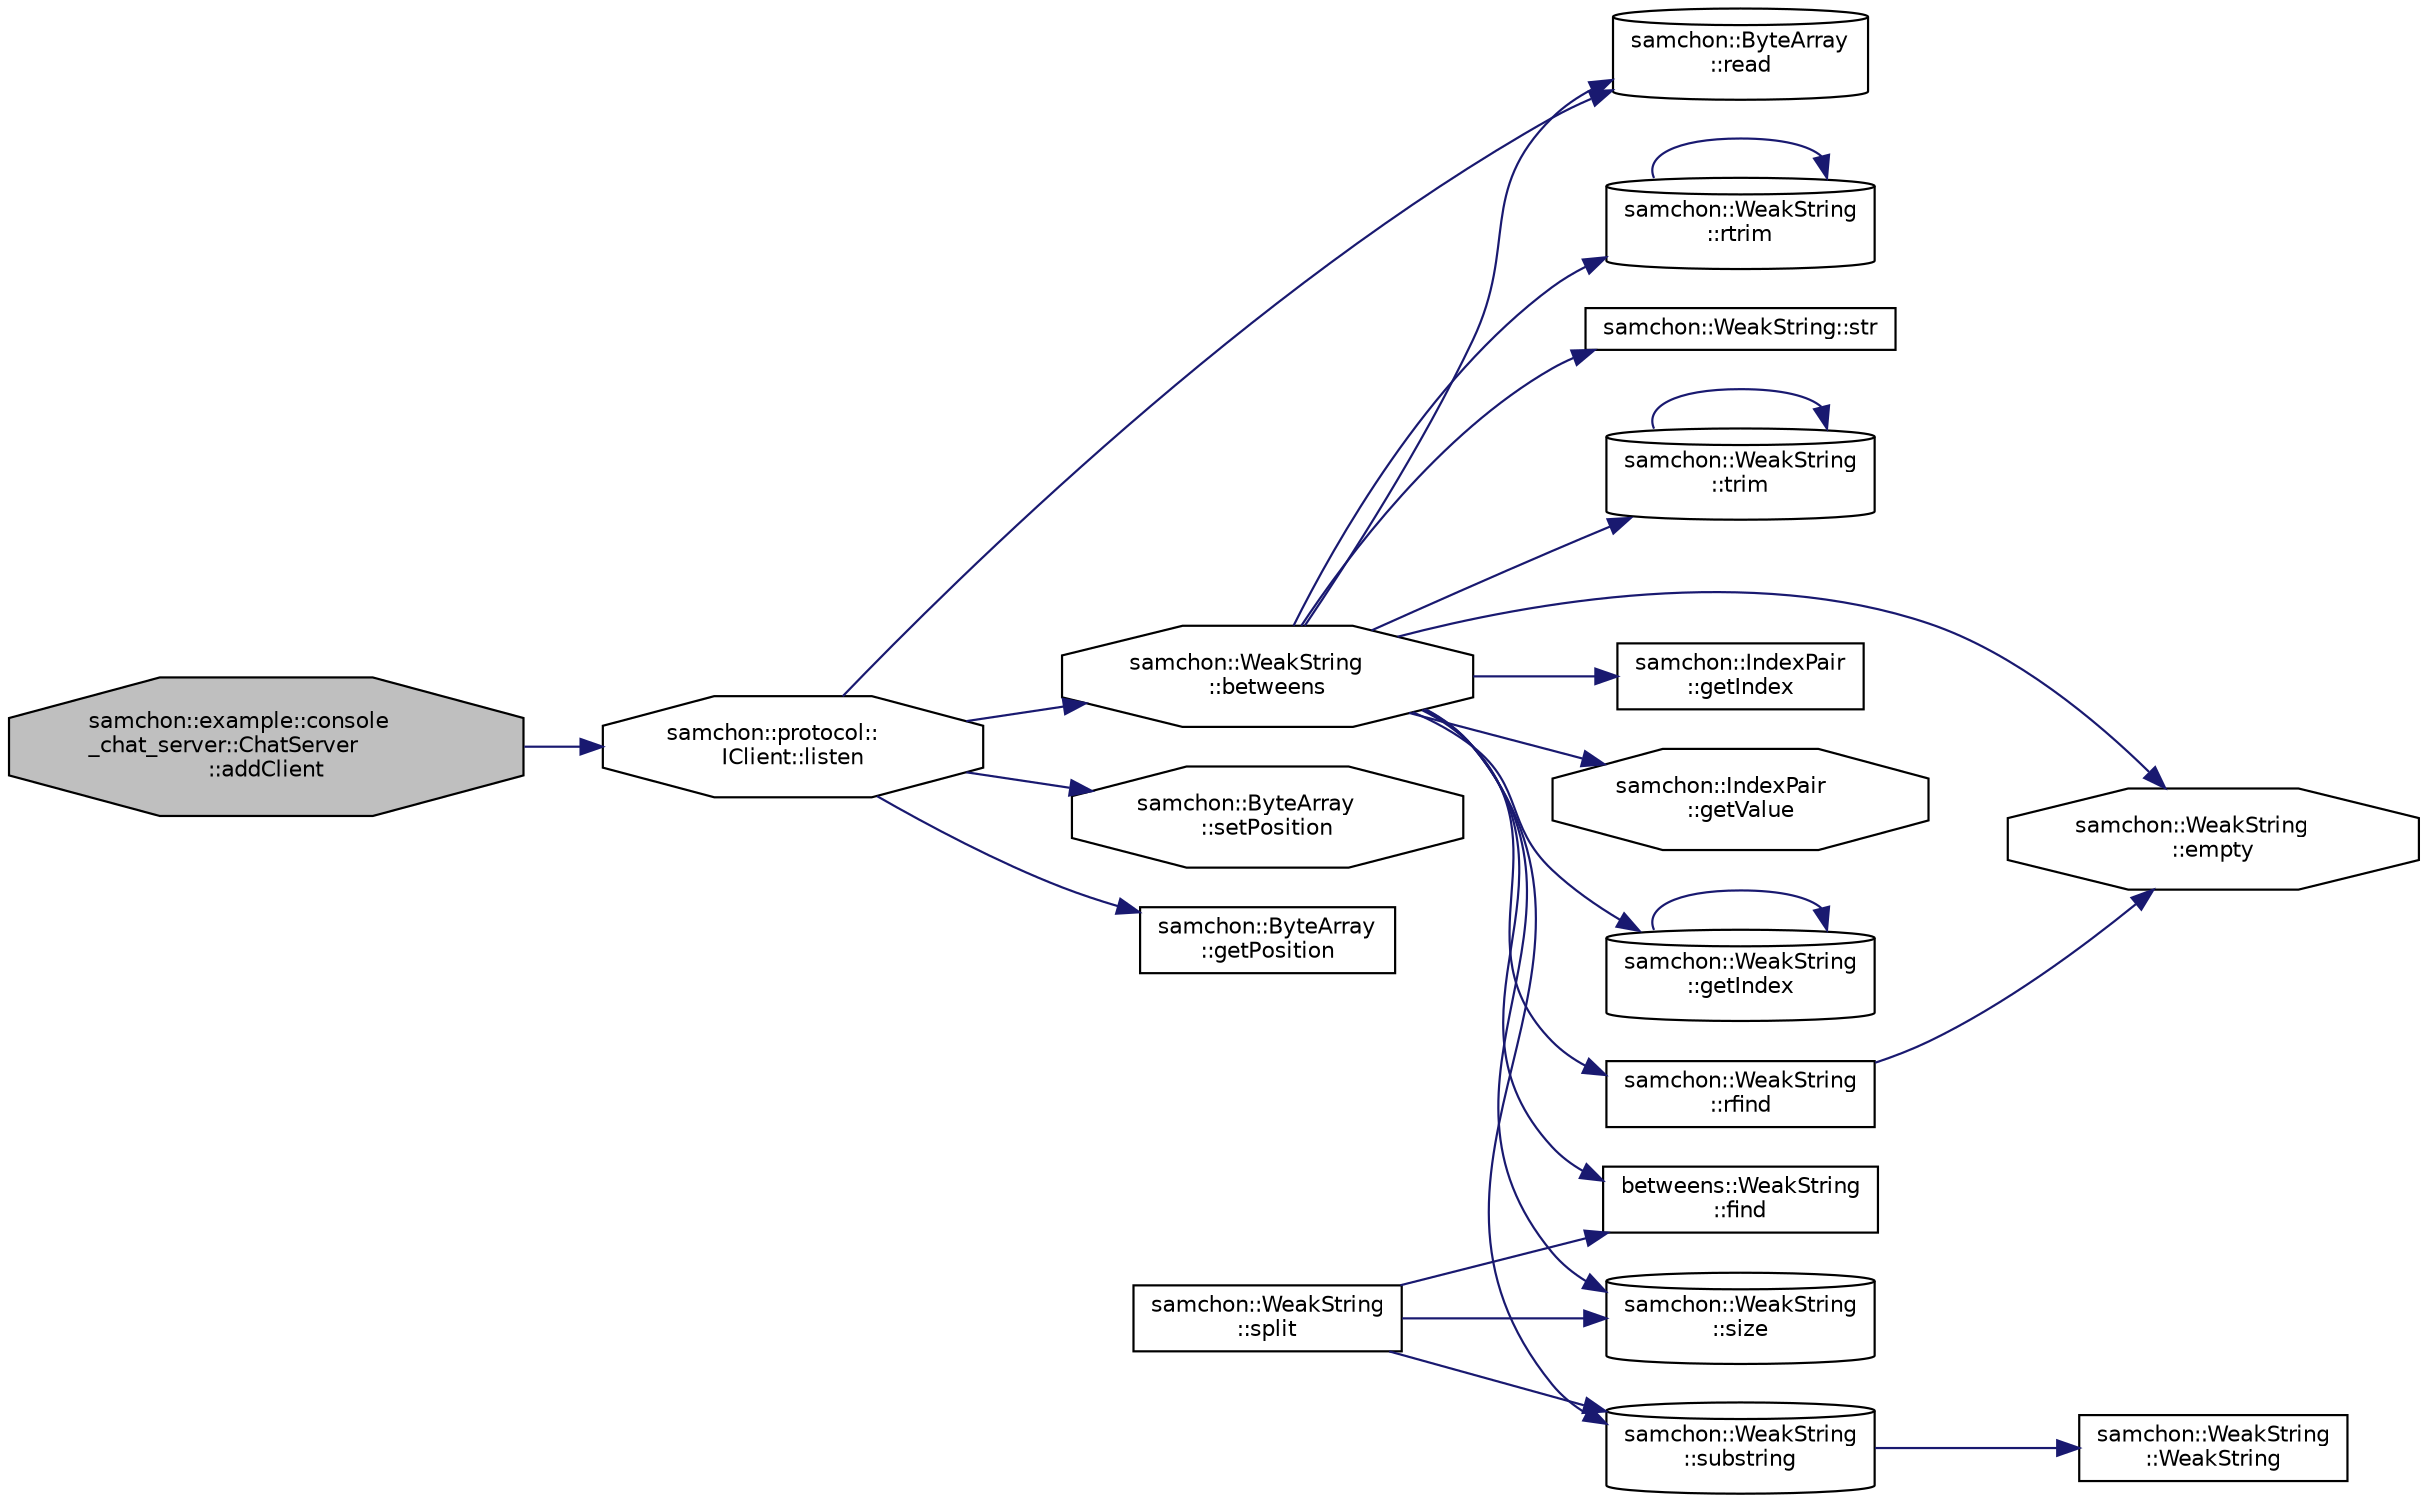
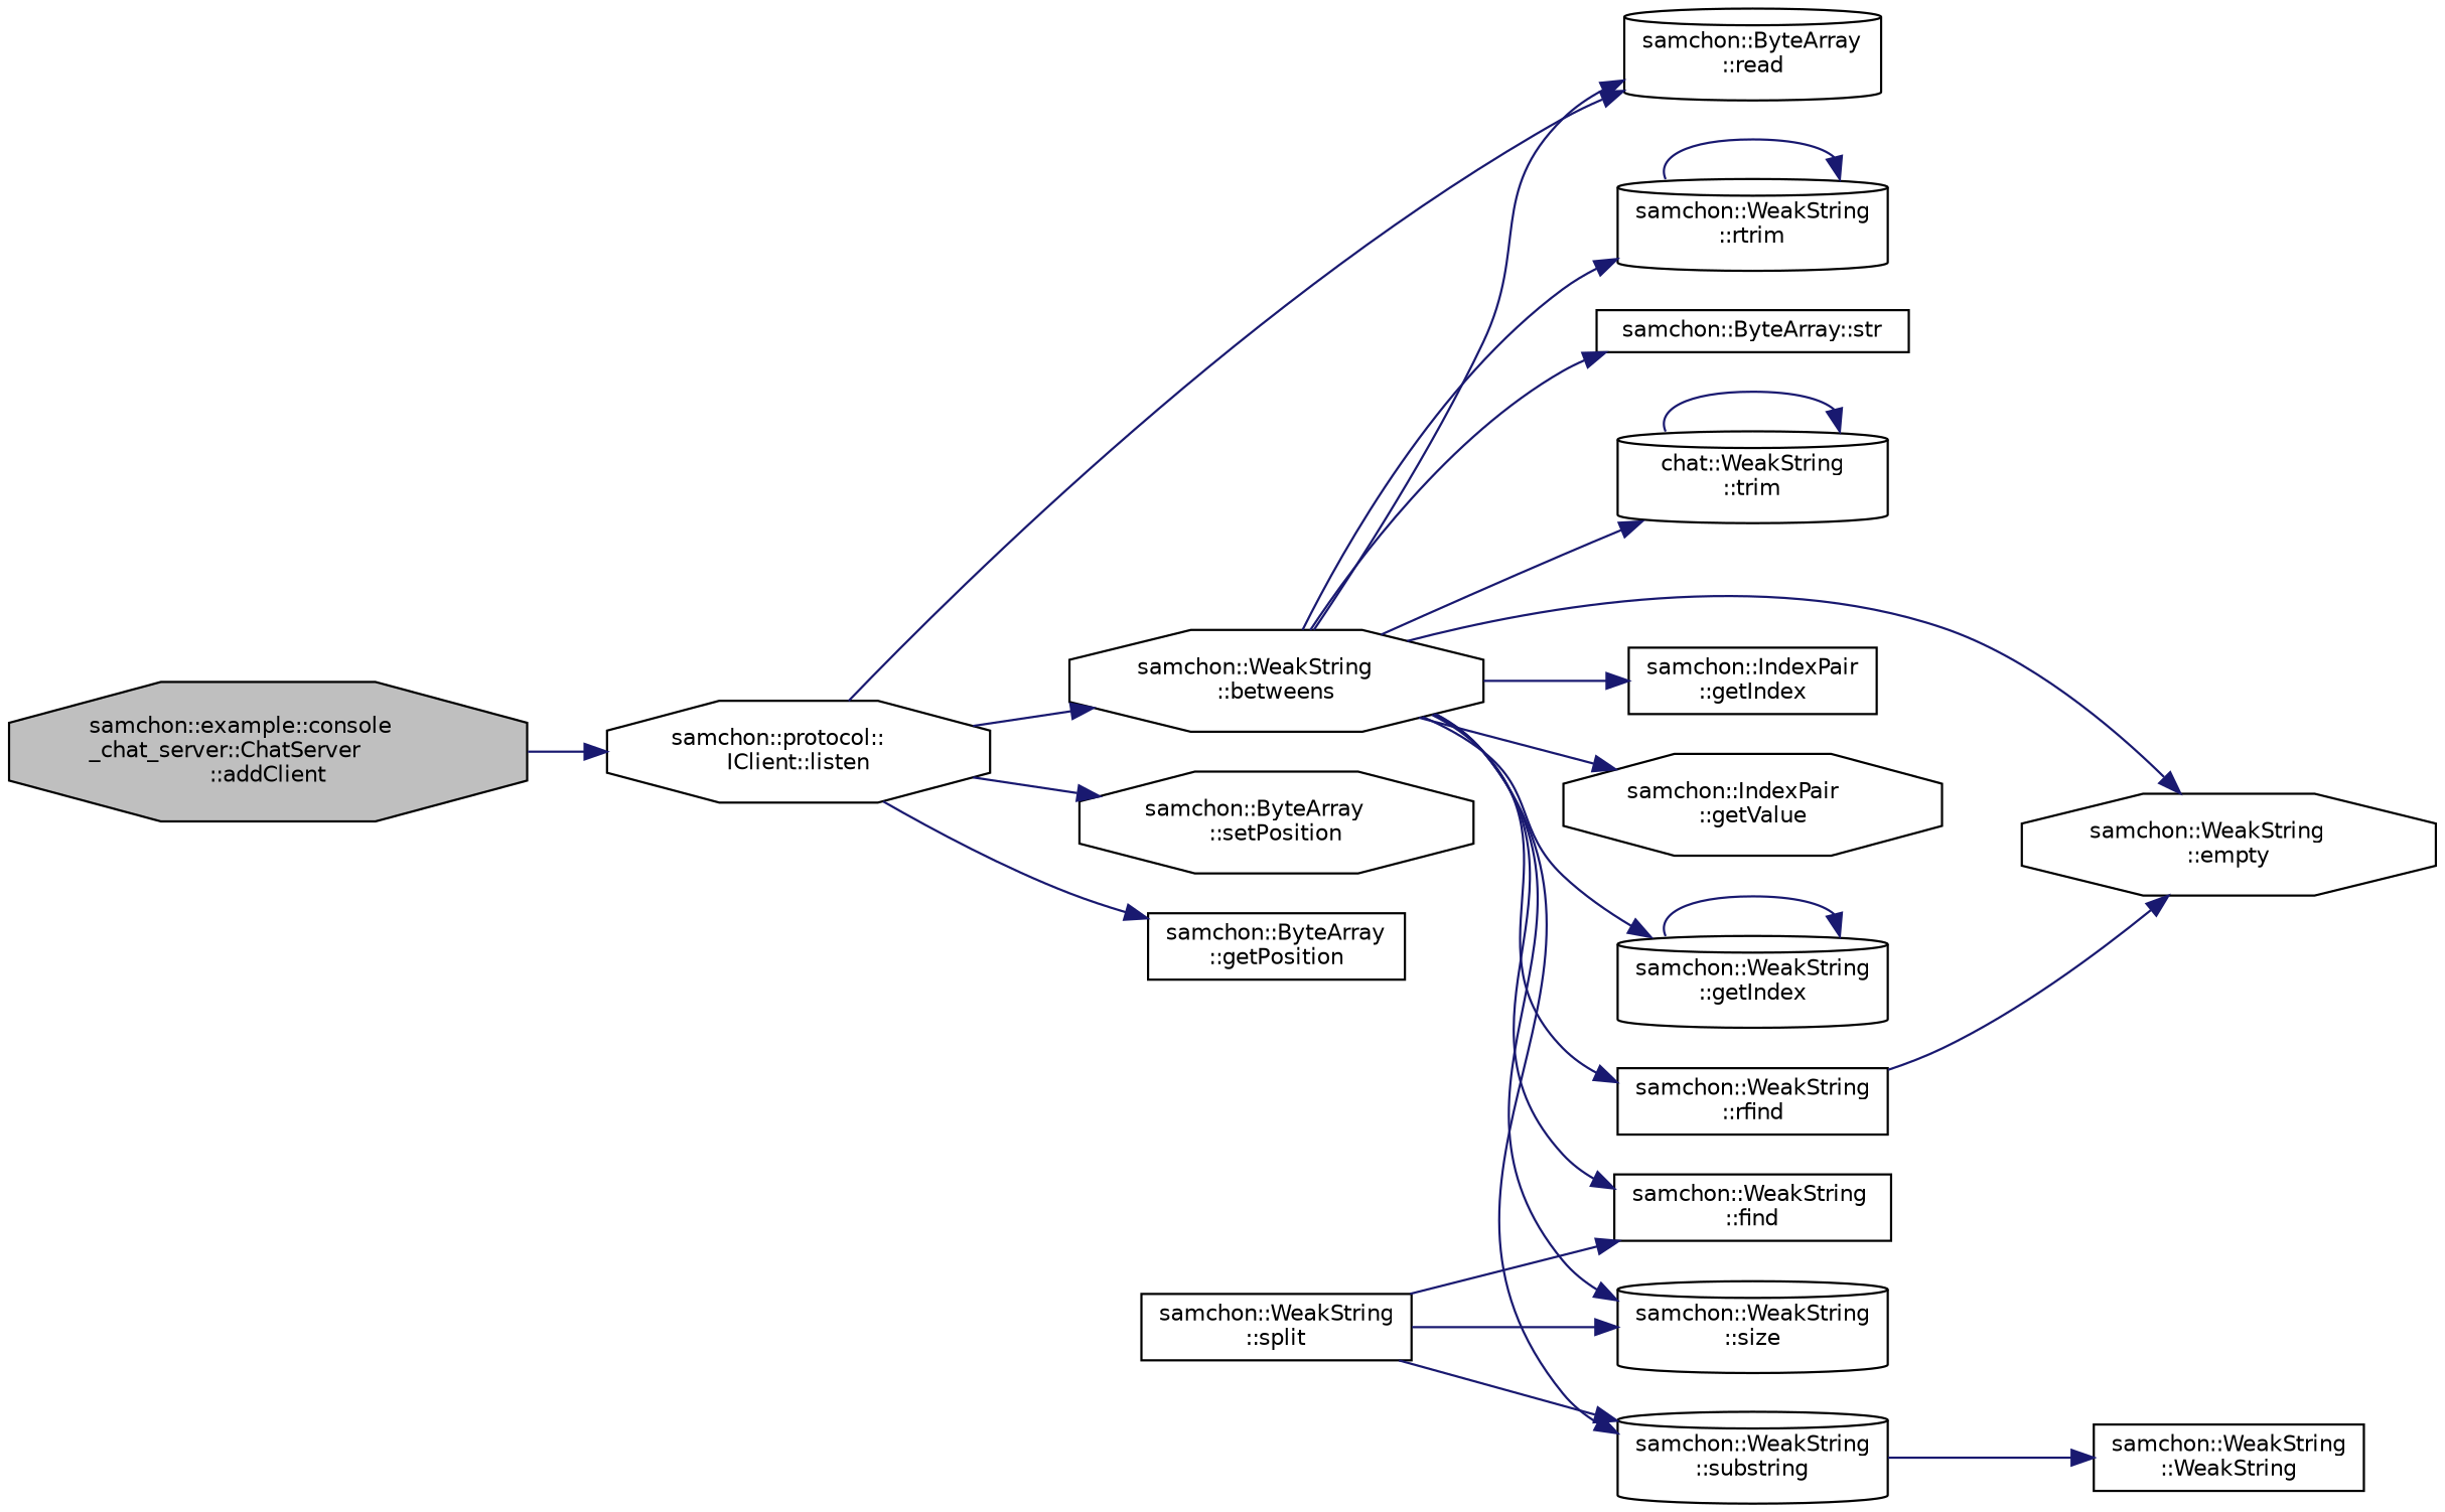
  digraph {
    rankdir=LR
    node [color=black fillcolor=white fontname=Helvetica fontsize=10 shape=box style=filled]
    edge [color=midnightblue fontname=Helvetica fontsize=10 labelfontname=Helvetica labelfontsize=10 style=solid]
    n1 [fillcolor=grey75 fontcolor=black height=0.2 label="samchon::example::console\l_chat_server::ChatServer\l::addClient" shape=octagon width=0.4]
    n2 [height=0.2 label="samchon::protocol::\lIClient::listen" shape=octagon width=0.4]
    n3 [height=0.2 label="samchon::ByteArray\l::getPosition" width=0.4]
    n4 [height=0.2 label="samchon::ByteArray\l::read" shape=cylinder width=0.4]
    n5 [height=0.2 label="samchon::WeakString\l::betweens" shape=octagon width=0.4]
    n6 [height=0.2 label="samchon::ByteArray\l::setPosition" shape=octagon width=0.4]
    n7 [height=0.2 label="samchon::WeakString\l::empty" shape=octagon width=0.4]
-   n8 [height=0.2 label="betweens::WeakString\l::find" width=0.4]
+   n8 [height=0.2 label="samchon::WeakString\l::find" width=0.4]
    n9 [height=0.2 label="samchon::IndexPair\l::getIndex" width=0.4]
    n10 [height=0.2 label="samchon::IndexPair\l::getValue" shape=octagon width=0.4]
    n11 [height=0.2 label="samchon::WeakString\l::getIndex" shape=cylinder width=0.4]
    n12 [height=0.2 label="samchon::WeakString\l::rfind" width=0.4]
    n13 [height=0.2 label="samchon::WeakString\l::rtrim" shape=cylinder width=0.4]
    n14 [height=0.2 label="samchon::WeakString\l::size" shape=cylinder width=0.4]
    n15 [height=0.2 label="samchon::WeakString\l::substring" shape=cylinder width=0.4]
-   n16 [height=0.2 label="samchon::WeakString::str" width=0.4]
-   n17 [height=0.2 label="samchon::WeakString\l::trim" shape=cylinder width=0.4]
+   n16 [height=0.2 label="samchon::ByteArray::str" width=0.4]
+   n17 [height=0.2 label="chat::WeakString\l::trim" shape=cylinder width=0.4]
    n18 [height=0.2 label="samchon::WeakString\l::split" width=0.4]
    n19 [height=0.2 label="samchon::WeakString\l::WeakString" width=0.4]
    n1 -> n2
    n2 -> n3
    n2 -> n4
    n2 -> n5
    n2 -> n6
    n5 -> n4
    n5 -> n7
    n5 -> n8
    n5 -> n9
    n5 -> n10
    n5 -> n11
    n5 -> n12
    n5 -> n13
    n5 -> n14
    n5 -> n15
    n5 -> n16
    n5 -> n17
    n11 -> n11
    n12 -> n7
    n13 -> n13
    n15 -> n19
    n17 -> n17
    n18 -> n8
    n18 -> n14
    n18 -> n15
  }
